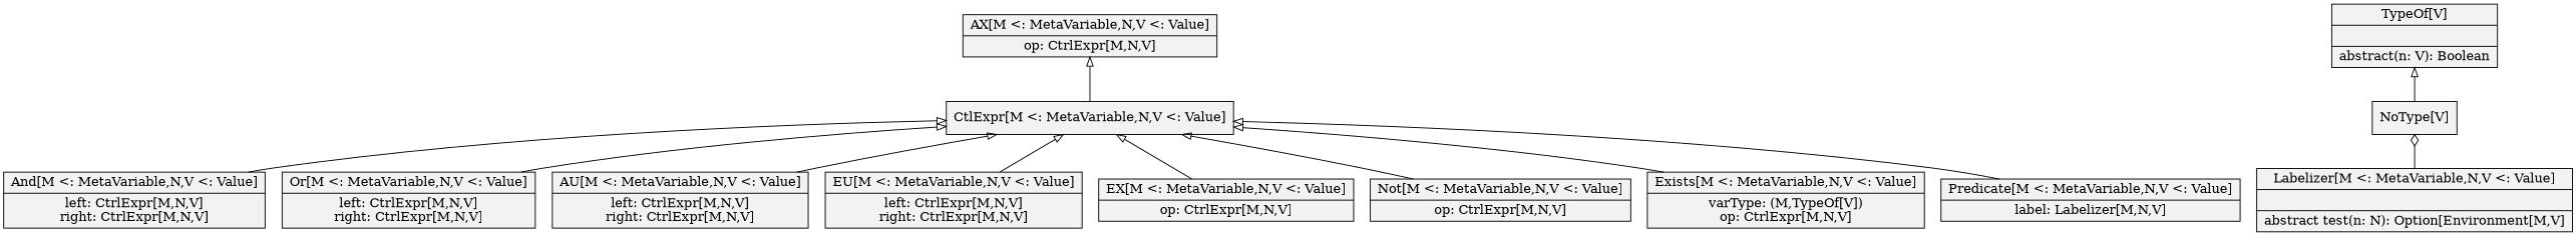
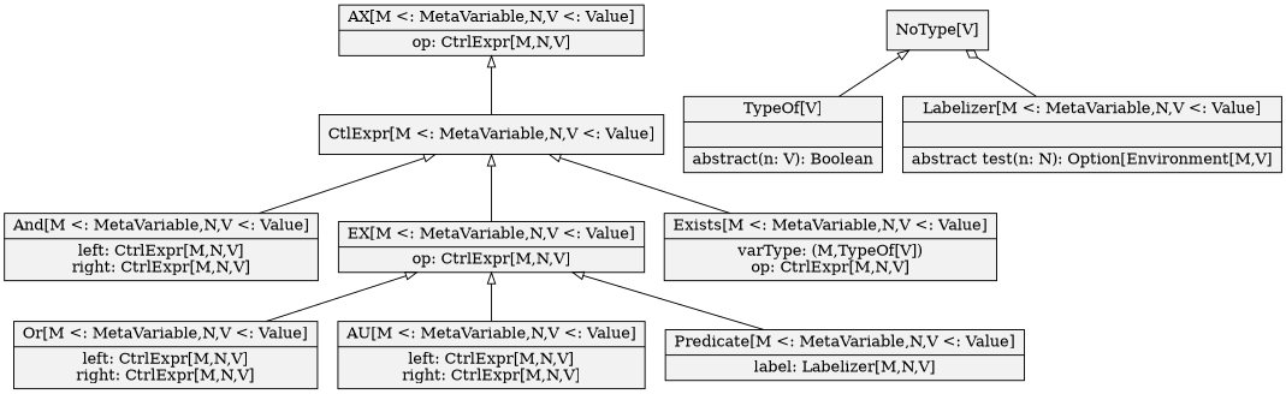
  digraph {
    node [fillcolor=gray95 shape=record style=filled]
    edge [arrowtail=empty dir=back]
    n1 [label="CtlExpr[M \<: MetaVariable,N,V \<: Value]"]
    n2 [label="{And[M \<: MetaVariable,N,V \<: Value]|left: CtrlExpr[M,N,V]\nright: CtrlExpr[M,N,V]}"]
    n3 [label="{Or[M \<: MetaVariable,N,V \<: Value]|left: CtrlExpr[M,N,V]\nright: CtrlExpr[M,N,V]}"]
    n4 [label="{AU[M \<: MetaVariable,N,V \<: Value]|left: CtrlExpr[M,N,V]\nright: CtrlExpr[M,N,V]}"]
-   n5 [label="{EU[M \<: MetaVariable,N,V \<: Value]|left: CtrlExpr[M,N,V]\nright: CtrlExpr[M,N,V]}"]
    n6 [label="{EX[M \<: MetaVariable,N,V \<: Value]|op: CtrlExpr[M,N,V]}"]
-   n7 [label="{Not[M \<: MetaVariable,N,V \<: Value]|op: CtrlExpr[M,N,V]}"]
    n8 [label="{Exists[M \<: MetaVariable,N,V \<: Value]|varType: (M,TypeOf[V])\nop: CtrlExpr[M,N,V]}"]
    n9 [label="{Predicate[M \<: MetaVariable,N,V \<: Value]|label: Labelizer[M,N,V]}"]
    n10 [label="{AX[M \<: MetaVariable,N,V \<: Value]|op: CtrlExpr[M,N,V]}"]
    n11 [label="{TypeOf[V]||abstract(n: V): Boolean}"]
    n12 [label="NoType[V]"]
    n13 [label="{Labelizer[M \<: MetaVariable,N,V \<: Value]|| abstract test(n: N): Option[Environment[M,V]}"]
    n1 -> n2
-   n1 -> n3
-   n1 -> n4
-   n1 -> n5
+   n6 -> n3
+   n6 -> n4
    n1 -> n6
-   n1 -> n7
    n1 -> n8
-   n1 -> n9
+   n6 -> n9
    n10 -> n1
-   n11 -> n12
+   n12 -> n11
    n12 -> n13 [arrowtail=odiamond]
  }
